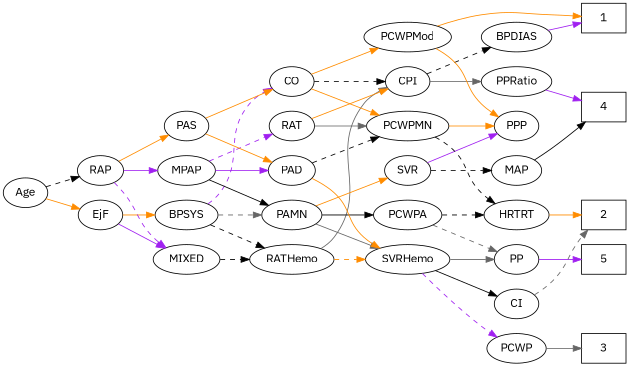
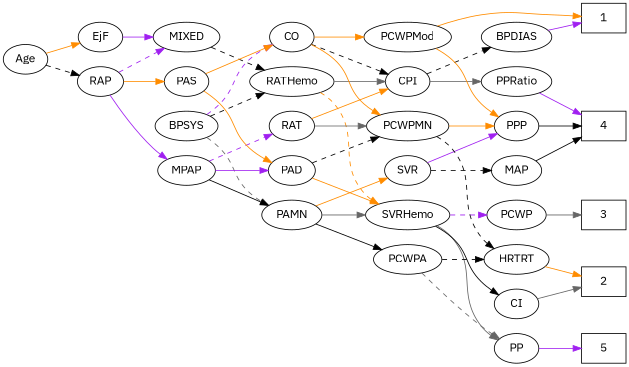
  strict digraph {
    fontname="IBM Plex Sans"
    rankdir=LR
    node [fontname="IBM Plex Sans"]
    edge [color=darkorange fontname="IBM Plex Sans" style=solid]
    1 [height=0.5 shape=box width=0.75]
    2 [height=0.5 shape=box width=0.75]
    3 [height=0.5 shape=box width=0.75]
    4 [height=0.5 shape=box width=0.75]
    5 [height=0.5 shape=box width=0.75]
    Age [height=0.5 width=0.75]
    EjF [height=0.5 width=0.75]
    RAP [height=0.5 width=0.77632]
    MIXED [height=0.5 width=1.1193]
    BPSYS [height=0.5 width=1.0471]
    MPAP [height=0.5 width=0.97491]
    PAS [height=0.5 width=0.75]
    RATHemo [height=0.5 width=1.3721]
    PAMN [height=0.5 width=1.011]
    CO [height=0.5 width=0.75]
    PAD [height=0.5 width=0.79437]
    RAT [height=0.5 width=0.75827]
    SVRHemo [height=0.5 width=1.3902]
    CPI [height=0.5 width=0.75]
    SVR [height=0.5 width=0.77632]
    PCWPA [height=0.5 width=1.1555]
    PCWPMN [height=0.5 width=1.3902]
    PCWPMod [height=0.5 width=1.4443]
    PP [height=0.5 width=0.75]
    PCWP [height=0.5 width=0.97491]
    CI [height=0.5 width=0.75]
    BPDIAS [height=0.5 width=1.1735]
    PPRatio [height=0.5 width=1.1013]
    PPP [height=0.5 width=0.75]
    HRTRT [height=0.5 width=1.1013]
    MAP [height=0.5 width=0.84854]
    Age -> EjF
    Age -> RAP [color=black style=dashed]
    EjF -> MIXED [color=purple]
-   EjF -> BPSYS
    RAP -> MIXED [color=purple style=dashed]
    RAP -> MPAP [color=purple]
    RAP -> PAS
    MIXED -> RATHemo [color=black style=dashed]
    BPSYS -> RATHemo [color=black style=dashed]
    BPSYS -> PAMN [color=gray40 style=dashed]
    BPSYS -> CO [color=purple style=dashed]
    MPAP -> PAMN [color=black]
    MPAP -> PAD [color=purple]
    MPAP -> RAT [color=purple style=dashed]
    PAS -> CO
    PAS -> PAD
    RATHemo -> SVRHemo [style=dashed]
    RATHemo -> CPI [color=gray40]
    PAMN -> SVRHemo [color=gray40]
    PAMN -> SVR
    PAMN -> PCWPA [color=black]
    CO -> CPI [color=black style=dashed]
    CO -> PCWPMN
    CO -> PCWPMod
    PAD -> SVRHemo
    PAD -> PCWPMN [color=black style=dashed]
    RAT -> CPI
    RAT -> PCWPMN [color=gray40]
    SVRHemo -> PP [color=gray40]
    SVRHemo -> PCWP [color=purple style=dashed]
    SVRHemo -> CI [color=black]
    CPI -> BPDIAS [color=black style=dashed]
    CPI -> PPRatio [color=gray40]
    SVR -> PPP [color=purple]
    SVR -> MAP [color=black style=dashed]
    PCWPA -> PP [color=gray40 style=dashed]
    PCWPA -> HRTRT [color=black style=dashed]
    PCWPMN -> PPP
    PCWPMN -> HRTRT [color=black style=dashed]
    PCWPMod -> 1
    PCWPMod -> PPP
    PP -> 5 [color=purple]
    PCWP -> 3 [color=gray40]
-   CI -> 2 [color=gray40 style=dashed]
+   CI -> 2 [color=gray40]
    BPDIAS -> 1 [color=purple]
    PPRatio -> 4 [color=purple]
+   PPP -> 4 [color=black]
    HRTRT -> 2
    MAP -> 4 [color=black]
  }
